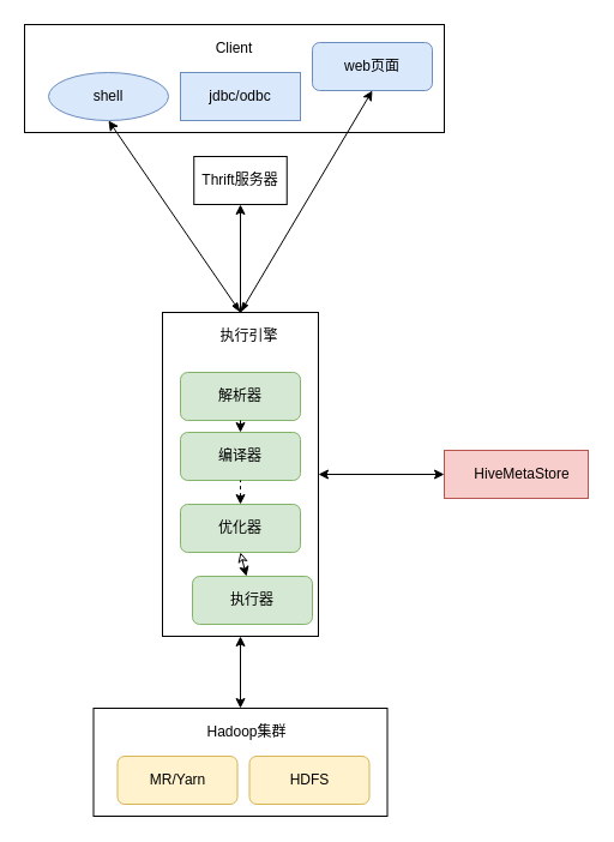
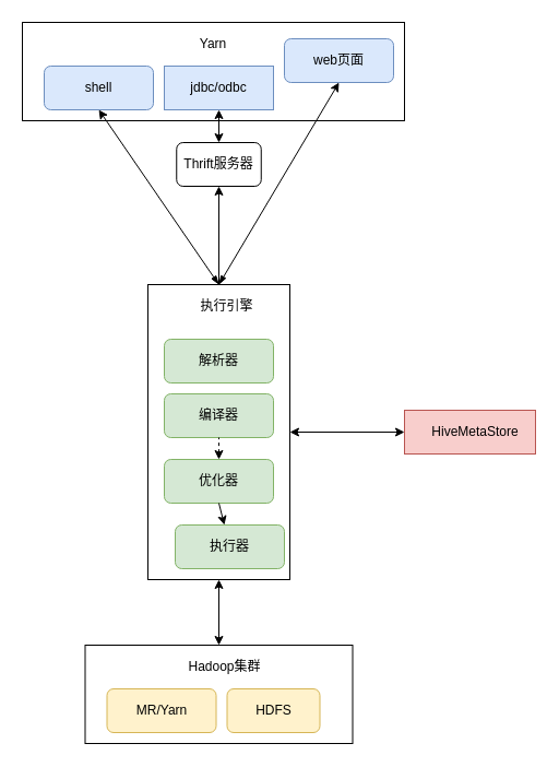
  <mxCell id="0" />
  <mxCell id="1" parent="0" />
  <mxCell id="2" value="" style="rounded=0;whiteSpace=wrap;html=1;" parent="1" vertex="1"><mxGeometry x="20" y="20" width="350" height="90" as="geometry" /></mxCell>
- <mxCell id="3" value="shell" style="ellipse;whiteSpace=wrap;html=1;fillColor=#dae8fc;strokeColor=#6c8ebf;" parent="1" vertex="1"><mxGeometry x="40" y="60" width="100" height="40" as="geometry" /></mxCell>
+ <mxCell id="3" value="shell" style="rounded=1;whiteSpace=wrap;html=1;fillColor=#dae8fc;strokeColor=#6c8ebf;" parent="1" vertex="1"><mxGeometry x="40" y="60" width="100" height="40" as="geometry" /></mxCell>
  <mxCell id="4" value="jdbc/odbc" style="whiteSpace=wrap;html=1;fillColor=#dae8fc;strokeColor=#6c8ebf;rounded=0;" parent="1" vertex="1"><mxGeometry x="150" y="60" width="100" height="40" as="geometry" /></mxCell>
  <mxCell id="5" value="web页面" style="rounded=1;whiteSpace=wrap;html=1;fillColor=#dae8fc;strokeColor=#6c8ebf;" parent="1" vertex="1"><mxGeometry x="260" y="35" width="100" height="40" as="geometry" /></mxCell>
- <mxCell id="6" value="Client" style="text;html=1;strokeColor=none;fillColor=none;align=center;verticalAlign=middle;whiteSpace=wrap;rounded=0;" parent="1" vertex="1"><mxGeometry x="175" y="30" width="40" height="20" as="geometry" /></mxCell>
+ <mxCell id="6" value="Yarn" style="text;html=1;strokeColor=none;fillColor=none;align=center;verticalAlign=middle;whiteSpace=wrap;rounded=0;" parent="1" vertex="1"><mxGeometry x="175" y="30" width="40" height="20" as="geometry" /></mxCell>
  <mxCell id="7" value="" style="rounded=0;whiteSpace=wrap;html=1;" parent="1" vertex="1"><mxGeometry x="135" y="260" width="130" height="270" as="geometry" /></mxCell>
  <mxCell id="8" value="解析器" style="rounded=1;whiteSpace=wrap;html=1;fillColor=#d5e8d4;strokeColor=#82b366;" parent="1" vertex="1"><mxGeometry x="150" y="310" width="100" height="40" as="geometry" /></mxCell>
  <mxCell id="9" value="执行引擎" style="text;html=1;strokeColor=none;fillColor=none;align=center;verticalAlign=middle;whiteSpace=wrap;rounded=0;" parent="1" vertex="1"><mxGeometry x="180" y="270" width="55" height="20" as="geometry" /></mxCell>
  <mxCell id="10" value="编译器" style="rounded=1;whiteSpace=wrap;html=1;fillColor=#d5e8d4;strokeColor=#82b366;" parent="1" vertex="1"><mxGeometry x="150" y="360" width="100" height="40" as="geometry" /></mxCell>
  <mxCell id="11" value="优化器" style="rounded=1;whiteSpace=wrap;html=1;fillColor=#d5e8d4;strokeColor=#82b366;" parent="1" vertex="1"><mxGeometry x="150" y="420" width="100" height="40" as="geometry" /></mxCell>
  <mxCell id="12" value="执行器" style="rounded=1;whiteSpace=wrap;html=1;fillColor=#d5e8d4;strokeColor=#82b366;" parent="1" vertex="1"><mxGeometry x="160" y="480" width="100" height="40" as="geometry" /></mxCell>
  <mxCell id="13" value="" style="rounded=0;whiteSpace=wrap;html=1;fillColor=#f8cecc;strokeColor=#b85450;" parent="1" vertex="1"><mxGeometry x="370" y="375" width="120" height="40" as="geometry" /></mxCell>
  <mxCell id="14" value="HiveMetaStore" style="text;html=1;strokeColor=none;fillColor=none;align=center;verticalAlign=middle;whiteSpace=wrap;rounded=0;" parent="1" vertex="1"><mxGeometry x="415" y="385" width="40" height="20" as="geometry" /></mxCell>
  <mxCell id="15" value="" style="rounded=0;whiteSpace=wrap;html=1;" parent="1" vertex="1"><mxGeometry x="77.5" y="590" width="245" height="90" as="geometry" /></mxCell>
  <mxCell id="16" value="MR/Yarn" style="rounded=1;whiteSpace=wrap;html=1;fillColor=#fff2cc;strokeColor=#d6b656;" parent="1" vertex="1"><mxGeometry x="97.5" y="630" width="100" height="40" as="geometry" /></mxCell>
- <mxCell id="17" value="HDFS" style="rounded=1;whiteSpace=wrap;html=1;fillColor=#fff2cc;strokeColor=#d6b656;" parent="1" vertex="1"><mxGeometry x="207.5" y="630" width="100" height="40" as="geometry" /></mxCell>
+ <mxCell id="17" value="HDFS" style="rounded=1;whiteSpace=wrap;html=1;fillColor=#fff2cc;strokeColor=#d6b656;" parent="1" vertex="1"><mxGeometry x="207.5" y="630" width="85" height="40" as="geometry" /></mxCell>
  <mxCell id="18" value="Hadoop集群" style="text;html=1;strokeColor=none;fillColor=none;align=center;verticalAlign=middle;whiteSpace=wrap;rounded=0;" parent="1" vertex="1"><mxGeometry x="166.5" y="600" width="76.5" height="20" as="geometry" /></mxCell>
- <mxCell id="19" value="Thrift服务器" style="rounded=0;whiteSpace=wrap;html=1;" parent="1" vertex="1"><mxGeometry x="161.25" y="130" width="77.5" height="40" as="geometry" /></mxCell>
+ <mxCell id="19" value="Thrift服务器" style="whiteSpace=wrap;html=1;rounded=1;" parent="1" vertex="1"><mxGeometry x="161.25" y="130" width="77.5" height="40" as="geometry" /></mxCell>
+ <mxCell id="20" value="" style="endArrow=classic;startArrow=classic;html=1;entryX=0.5;entryY=1;entryDx=0;entryDy=0;exitX=0.5;exitY=0;exitDx=0;exitDy=0;" parent="1" source="19" target="4" edge="1"><mxGeometry width="50" height="50" relative="1" as="geometry"><mxPoint x="55" y="240" as="sourcePoint" /><mxPoint x="105" y="190" as="targetPoint" /></mxGeometry></mxCell>
  <mxCell id="21" value="" style="endArrow=none;startArrow=classic;html=1;exitX=0.5;exitY=1;exitDx=0;exitDy=0;entryX=0.5;entryY=0;entryDx=0;entryDy=0;endFill=0;startFill=1;" parent="1" source="19" target="7" edge="1"><mxGeometry width="50" height="50" relative="1" as="geometry"><mxPoint x="35" y="260" as="sourcePoint" /><mxPoint x="85" y="210" as="targetPoint" /></mxGeometry></mxCell>
  <mxCell id="22" value="" style="endArrow=classic;html=1;entryX=0.5;entryY=1;entryDx=0;entryDy=0;exitX=0.5;exitY=0;exitDx=0;exitDy=0;startArrow=blockThin;startFill=1;" parent="1" source="7" target="3" edge="1"><mxGeometry width="50" height="50" relative="1" as="geometry"><mxPoint x="-45" y="270" as="sourcePoint" /><mxPoint x="5" y="220" as="targetPoint" /></mxGeometry></mxCell>
  <mxCell id="23" value="" style="endArrow=classic;html=1;exitX=0.5;exitY=0;exitDx=0;exitDy=0;entryX=0.5;entryY=1;entryDx=0;entryDy=0;startArrow=blockThin;startFill=1;" parent="1" source="7" target="5" edge="1"><mxGeometry width="50" height="50" relative="1" as="geometry"><mxPoint x="365" y="200" as="sourcePoint" /><mxPoint x="415" y="150" as="targetPoint" /><Array as="points" /></mxGeometry></mxCell>
  <mxCell id="24" value="" style="endArrow=classic;startArrow=classic;html=1;exitX=1;exitY=0.5;exitDx=0;exitDy=0;entryX=0;entryY=0.5;entryDx=0;entryDy=0;" parent="1" source="7" target="13" edge="1"><mxGeometry width="50" height="50" relative="1" as="geometry"><mxPoint x="285" y="400" as="sourcePoint" /><mxPoint x="365" y="410" as="targetPoint" /></mxGeometry></mxCell>
  <mxCell id="25" value="" style="endArrow=classic;startArrow=classic;html=1;entryX=0.5;entryY=1;entryDx=0;entryDy=0;exitX=0.5;exitY=0;exitDx=0;exitDy=0;" parent="1" source="15" target="7" edge="1"><mxGeometry width="50" height="50" relative="1" as="geometry"><mxPoint x="195" y="590" as="sourcePoint" /><mxPoint x="245" y="540" as="targetPoint" /></mxGeometry></mxCell>
- <mxCell id="26" value="" style="endArrow=none;startArrow=classic;html=1;rounded=0;entryX=0.5;entryY=1;entryDx=0;entryDy=0;exitX=0.5;exitY=0;exitDx=0;exitDy=0;endFill=0;" edge="1" parent="1" source="10" target="8"><mxGeometry width="50" height="50" relative="1" as="geometry"><mxPoint x="-115" y="470" as="sourcePoint" /><mxPoint x="-65" y="420" as="targetPoint" /></mxGeometry></mxCell>
  <mxCell id="27" value="" style="endArrow=none;startArrow=classic;html=1;rounded=0;entryX=0.5;entryY=1;entryDx=0;entryDy=0;exitX=0.5;exitY=0;exitDx=0;exitDy=0;endFill=0;dashed=1;" edge="1" parent="1" source="11" target="10"><mxGeometry width="50" height="50" relative="1" as="geometry"><mxPoint x="-85" y="450" as="sourcePoint" /><mxPoint x="-25" y="430" as="targetPoint" /></mxGeometry></mxCell>
- <mxCell id="28" value="" style="endArrow=classic;startArrow=classic;html=1;rounded=0;entryX=0.5;entryY=1;entryDx=0;entryDy=0;endFill=0;" edge="1" parent="1" source="12" target="11"><mxGeometry width="50" height="50" relative="1" as="geometry"><mxPoint x="55" y="530" as="sourcePoint" /><mxPoint x="105" y="480" as="targetPoint" /></mxGeometry></mxCell>
+ <mxCell id="28" value="" style="endArrow=none;startArrow=classic;html=1;rounded=0;entryX=0.5;entryY=1;entryDx=0;entryDy=0;endFill=0;" edge="1" parent="1" source="12" target="11"><mxGeometry width="50" height="50" relative="1" as="geometry"><mxPoint x="55" y="530" as="sourcePoint" /><mxPoint x="105" y="480" as="targetPoint" /></mxGeometry></mxCell>
